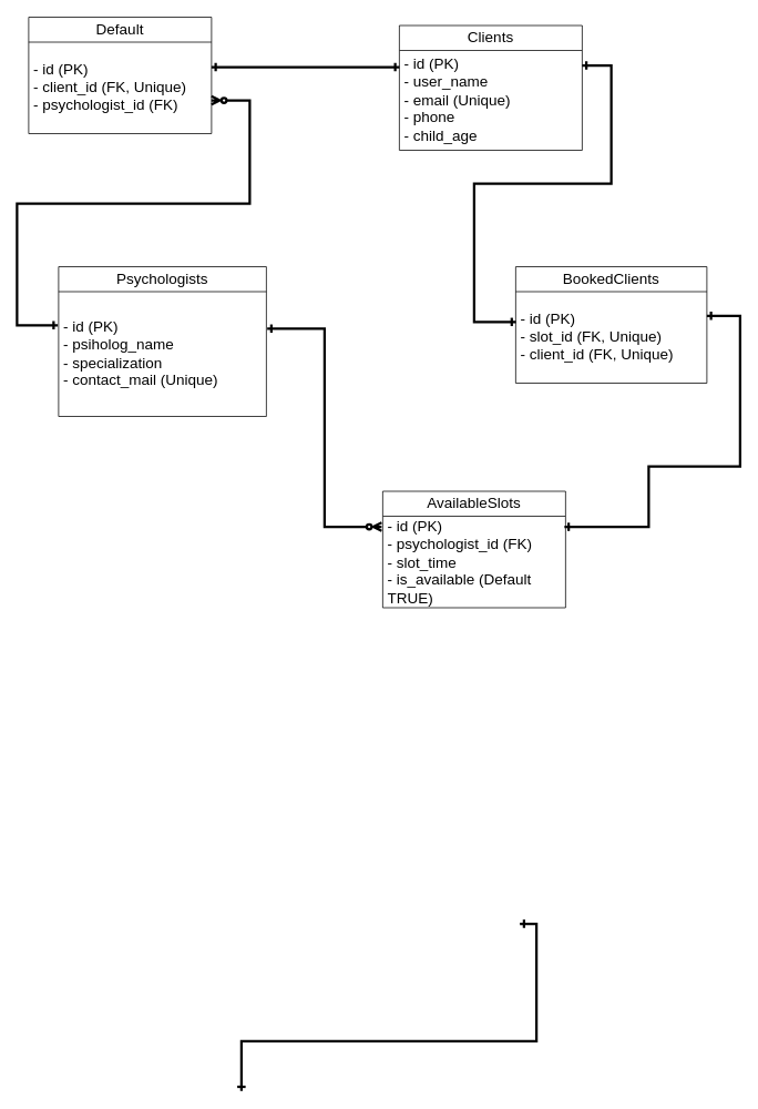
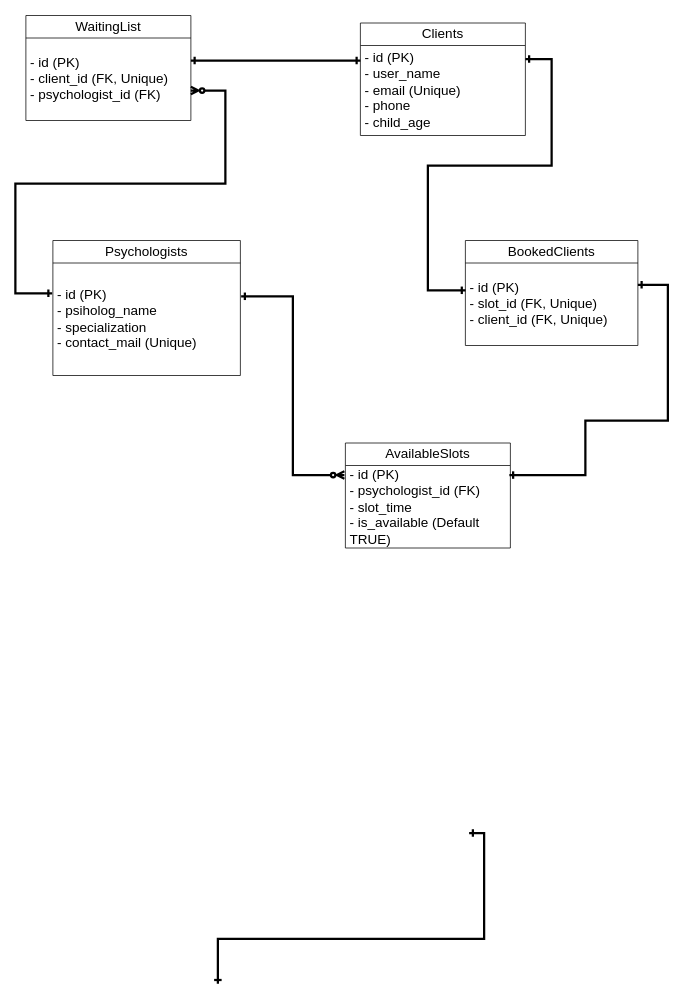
  <mxCell id="0" />
  <mxCell id="1" parent="0" />
  <mxCell id="2" value="&lt;font style=&quot;font-size: 18px;&quot;&gt;Psychologists&lt;/font&gt;" style="swimlane;fontStyle=0;childLayout=stackLayout;horizontal=1;startSize=30;horizontalStack=0;resizeParent=1;resizeParentMax=0;resizeLast=0;collapsible=1;marginBottom=0;whiteSpace=wrap;html=1;" parent="1" vertex="1"><mxGeometry x="70" y="320" width="250" height="180" as="geometry" /></mxCell>
  <mxCell id="3" value="&lt;font style=&quot;font-size: 18px;&quot;&gt;&lt;span style=&quot;text-align: center;&quot;&gt;- id (PK)&lt;/span&gt;&lt;br style=&quot;text-align: center;&quot;&gt;&lt;span style=&quot;text-align: center;&quot;&gt;- psiholog_name&lt;/span&gt;&lt;br style=&quot;text-align: center;&quot;&gt;&lt;span style=&quot;text-align: center;&quot;&gt;- specialization&lt;/span&gt;&lt;br style=&quot;text-align: center;&quot;&gt;&lt;span style=&quot;text-align: center;&quot;&gt;- contact_mail (Unique)&lt;/span&gt;&lt;/font&gt;" style="text;strokeColor=none;fillColor=none;align=left;verticalAlign=middle;spacingLeft=4;spacingRight=4;overflow=hidden;points=[[0,0.5],[1,0.5]];portConstraint=eastwest;rotatable=0;whiteSpace=wrap;html=1;fontSize=18;" parent="2" vertex="1"><mxGeometry y="30" width="250" height="150" as="geometry" /></mxCell>
  <mxCell id="4" value="&lt;font style=&quot;font-size: 18px;&quot;&gt;AvailableSlots&lt;/font&gt;" style="swimlane;fontStyle=0;childLayout=stackLayout;horizontal=1;startSize=30;horizontalStack=0;resizeParent=1;resizeParentMax=0;resizeLast=0;collapsible=1;marginBottom=0;whiteSpace=wrap;html=1;" parent="1" vertex="1"><mxGeometry x="460" y="590" width="220" height="140" as="geometry"><mxRectangle x="2006" y="1520" width="90" height="40" as="alternateBounds" /></mxGeometry></mxCell>
  <mxCell id="5" value="&lt;font style=&quot;font-size: 18px;&quot;&gt;&lt;span style=&quot;text-align: center;&quot;&gt;- id (PK)&lt;/span&gt;&lt;br style=&quot;text-align: center;&quot;&gt;&lt;span style=&quot;text-align: center;&quot;&gt;- psychologist_id (FK)&lt;/span&gt;&lt;br style=&quot;text-align: center;&quot;&gt;&lt;span style=&quot;text-align: center;&quot;&gt;- slot_time&lt;/span&gt;&lt;br style=&quot;text-align: center;&quot;&gt;&lt;span style=&quot;text-align: center;&quot;&gt;- is_available (Default TRUE)&lt;/span&gt;&lt;/font&gt;" style="text;strokeColor=none;fillColor=none;align=left;verticalAlign=middle;spacingLeft=4;spacingRight=4;overflow=hidden;points=[[0,0.5],[1,0.5]];portConstraint=eastwest;rotatable=0;whiteSpace=wrap;html=1;fontSize=18;" parent="4" vertex="1"><mxGeometry y="30" width="220" height="110" as="geometry" /></mxCell>
  <mxCell id="6" value="&lt;font style=&quot;font-size: 18px;&quot;&gt;Clients&lt;/font&gt;" style="swimlane;fontStyle=0;childLayout=stackLayout;horizontal=1;startSize=30;horizontalStack=0;resizeParent=1;resizeParentMax=0;resizeLast=0;collapsible=1;marginBottom=0;whiteSpace=wrap;html=1;" parent="1" vertex="1"><mxGeometry x="480" y="30" width="220" height="150" as="geometry" /></mxCell>
  <mxCell id="7" value="&lt;div&gt;&lt;div style=&quot;&quot;&gt;&lt;font style=&quot;font-size: 18px;&quot;&gt;&lt;span style=&quot;text-align: center;&quot;&gt;- id (PK)&lt;/span&gt;&lt;br style=&quot;text-align: center;&quot;&gt;&lt;span style=&quot;text-align: center;&quot;&gt;- user_name&lt;/span&gt;&lt;br style=&quot;text-align: center;&quot;&gt;&lt;span style=&quot;text-align: center;&quot;&gt;- email (Unique)&lt;/span&gt;&lt;br style=&quot;text-align: center;&quot;&gt;&lt;span style=&quot;text-align: center;&quot;&gt;- phone&lt;/span&gt;&lt;br style=&quot;text-align: center;&quot;&gt;&lt;span style=&quot;text-align: center;&quot;&gt;- child_age&lt;/span&gt;&lt;/font&gt;&lt;/div&gt;&lt;/div&gt;" style="text;strokeColor=none;fillColor=none;align=left;verticalAlign=middle;spacingLeft=4;spacingRight=4;overflow=hidden;points=[[0,0.5],[1,0.5]];portConstraint=eastwest;rotatable=0;whiteSpace=wrap;html=1;fontSize=18;" parent="6" vertex="1"><mxGeometry y="30" width="220" height="120" as="geometry" /></mxCell>
  <mxCell id="8" value="&lt;span style=&quot;font-size: 18px;&quot;&gt;BookedClients&lt;/span&gt;" style="swimlane;fontStyle=0;childLayout=stackLayout;horizontal=1;startSize=30;horizontalStack=0;resizeParent=1;resizeParentMax=0;resizeLast=0;collapsible=1;marginBottom=0;whiteSpace=wrap;html=1;" parent="1" vertex="1"><mxGeometry x="620" y="320" width="230" height="140" as="geometry" /></mxCell>
  <mxCell id="9" value="&lt;div&gt;&lt;font style=&quot;font-size: 18px;&quot;&gt;&lt;span style=&quot;text-align: center;&quot;&gt;- id (PK)&lt;/span&gt;&lt;br style=&quot;text-align: center;&quot;&gt;&lt;span style=&quot;text-align: center;&quot;&gt;- slot_id (FK, Unique)&lt;/span&gt;&lt;br style=&quot;text-align: center;&quot;&gt;&lt;span style=&quot;text-align: center;&quot;&gt;- client_id (FK, Unique)&lt;/span&gt;&lt;/font&gt;&lt;/div&gt;" style="text;strokeColor=none;fillColor=none;align=left;verticalAlign=middle;spacingLeft=4;spacingRight=4;overflow=hidden;points=[[0,0.5],[1,0.5]];portConstraint=eastwest;rotatable=0;whiteSpace=wrap;html=1;fontSize=18;" parent="8" vertex="1"><mxGeometry y="30" width="230" height="110" as="geometry" /></mxCell>
  <mxCell id="10" style="edgeStyle=orthogonalEdgeStyle;rounded=0;orthogonalLoop=1;jettySize=auto;html=1;endArrow=ERone;endFill=0;startArrow=ERone;startFill=0;strokeWidth=3;exitX=1;exitY=0.5;exitDx=0;exitDy=0;" parent="1" edge="1"><mxGeometry relative="1" as="geometry"><mxPoint x="625" y="1110" as="sourcePoint" /><mxPoint x="290" y="1311" as="targetPoint" /><Array as="points"><mxPoint x="645" y="1110" /><mxPoint x="645" y="1251" /><mxPoint x="290" y="1251" /></Array></mxGeometry></mxCell>
- <mxCell id="11" value="&lt;font style=&quot;font-size: 18px;&quot;&gt;Default&lt;/font&gt;" style="swimlane;fontStyle=0;childLayout=stackLayout;horizontal=1;startSize=30;horizontalStack=0;resizeParent=1;resizeParentMax=0;resizeLast=0;collapsible=1;marginBottom=0;whiteSpace=wrap;html=1;" parent="1" vertex="1"><mxGeometry x="34" y="20" width="220" height="140" as="geometry"><mxRectangle x="2006" y="1520" width="90" height="40" as="alternateBounds" /></mxGeometry></mxCell>
+ <mxCell id="11" value="&lt;font style=&quot;font-size: 18px;&quot;&gt;WaitingList&lt;/font&gt;" style="swimlane;fontStyle=0;childLayout=stackLayout;horizontal=1;startSize=30;horizontalStack=0;resizeParent=1;resizeParentMax=0;resizeLast=0;collapsible=1;marginBottom=0;whiteSpace=wrap;html=1;" parent="1" vertex="1"><mxGeometry x="34" y="20" width="220" height="140" as="geometry"><mxRectangle x="2006" y="1520" width="90" height="40" as="alternateBounds" /></mxGeometry></mxCell>
  <mxCell id="12" value="&lt;font style=&quot;font-size: 18px;&quot;&gt;&lt;span style=&quot;text-align: center;&quot;&gt;-&lt;/span&gt;&lt;font style=&quot;&quot;&gt;&lt;span style=&quot;text-align: center;&quot;&gt; id (PK)&lt;/span&gt;&lt;br style=&quot;text-align: center;&quot;&gt;&lt;span style=&quot;text-align: center;&quot;&gt;- client_id (FK, Unique)&lt;/span&gt;&lt;br style=&quot;text-align: center;&quot;&gt;&lt;span style=&quot;text-align: center;&quot;&gt;- psychologist_id (FK)&lt;/span&gt;&lt;/font&gt;&lt;/font&gt;" style="text;strokeColor=none;fillColor=none;align=left;verticalAlign=middle;spacingLeft=4;spacingRight=4;overflow=hidden;points=[[0,0.5],[1,0.5]];portConstraint=eastwest;rotatable=0;whiteSpace=wrap;html=1;fontSize=18;" parent="11" vertex="1"><mxGeometry y="30" width="220" height="110" as="geometry" /></mxCell>
  <mxCell id="13" style="edgeStyle=orthogonalEdgeStyle;rounded=0;orthogonalLoop=1;jettySize=auto;html=1;endArrow=ERzeroToMany;endFill=0;startArrow=ERone;startFill=0;strokeWidth=3;exitX=-0.004;exitY=0.269;exitDx=0;exitDy=0;exitPerimeter=0;" edge="1" parent="1" source="3" target="12"><mxGeometry relative="1" as="geometry"><mxPoint x="70" y="371.45" as="sourcePoint" /><mxPoint x="261.1" y="140.01" as="targetPoint" /><Array as="points"><mxPoint x="20" y="390" /><mxPoint x="20" y="244" /><mxPoint x="300" y="244" /><mxPoint x="300" y="120" /></Array></mxGeometry></mxCell>
  <mxCell id="14" style="edgeStyle=orthogonalEdgeStyle;rounded=0;orthogonalLoop=1;jettySize=auto;html=1;entryX=-0.006;entryY=0.116;entryDx=0;entryDy=0;endArrow=ERzeroToMany;endFill=0;startArrow=ERone;startFill=0;exitX=1.004;exitY=0.296;exitDx=0;exitDy=0;strokeWidth=3;entryPerimeter=0;exitPerimeter=0;" edge="1" parent="1" source="3" target="5"><mxGeometry relative="1" as="geometry"><mxPoint x="34" y="465" as="sourcePoint" /><mxPoint x="224" y="460" as="targetPoint" /></mxGeometry></mxCell>
  <mxCell id="15" style="edgeStyle=orthogonalEdgeStyle;rounded=0;orthogonalLoop=1;jettySize=auto;html=1;endArrow=ERone;endFill=0;startArrow=ERone;startFill=0;strokeWidth=3;entryX=0.001;entryY=0.331;entryDx=0;entryDy=0;entryPerimeter=0;" edge="1" parent="1" target="9"><mxGeometry relative="1" as="geometry"><mxPoint x="700" y="78" as="sourcePoint" /><mxPoint x="570" y="290" as="targetPoint" /><Array as="points"><mxPoint x="735" y="78" /><mxPoint x="735" y="220" /><mxPoint x="570" y="220" /><mxPoint x="570" y="386" /></Array></mxGeometry></mxCell>
  <mxCell id="16" style="edgeStyle=orthogonalEdgeStyle;rounded=0;orthogonalLoop=1;jettySize=auto;html=1;endArrow=ERone;endFill=0;startArrow=ERone;startFill=0;strokeWidth=3;entryX=0.994;entryY=0.116;entryDx=0;entryDy=0;entryPerimeter=0;" edge="1" parent="1" target="5"><mxGeometry relative="1" as="geometry"><mxPoint x="850" y="379" as="sourcePoint" /><mxPoint x="1002" y="668" as="targetPoint" /><Array as="points"><mxPoint x="890" y="379" /><mxPoint x="890" y="560" /><mxPoint x="780" y="560" /><mxPoint x="780" y="633" /></Array></mxGeometry></mxCell>
  <mxCell id="17" style="edgeStyle=orthogonalEdgeStyle;rounded=0;orthogonalLoop=1;jettySize=auto;html=1;endArrow=ERone;endFill=0;startArrow=ERone;startFill=0;strokeWidth=3;" edge="1" parent="1" source="12"><mxGeometry relative="1" as="geometry"><mxPoint x="290" y="80" as="sourcePoint" /><mxPoint x="480" y="80" as="targetPoint" /><Array as="points"><mxPoint x="310" y="80" /><mxPoint x="310" y="80" /></Array></mxGeometry></mxCell>
